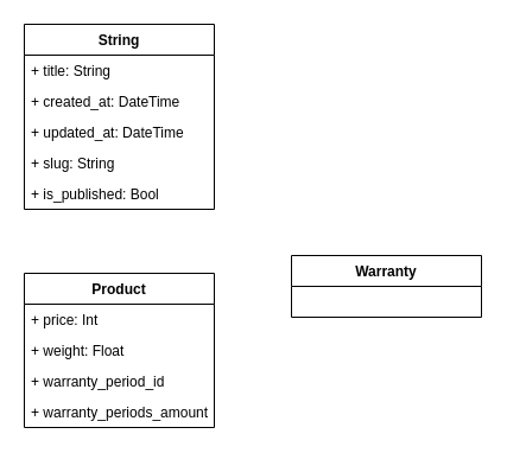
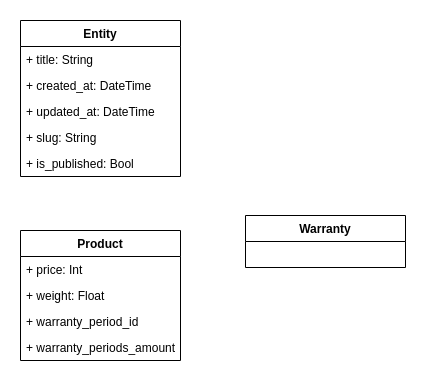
  <mxCell id="0" />
  <mxCell id="1" parent="0" />
- <mxCell id="2" value="String" style="swimlane;fontStyle=1;align=center;verticalAlign=top;childLayout=stackLayout;horizontal=1;startSize=26;horizontalStack=0;resizeParent=1;resizeParentMax=0;resizeLast=0;collapsible=1;marginBottom=0;" vertex="1" parent="1"><mxGeometry x="20" y="20" width="160" height="156" as="geometry"><mxRectangle x="120" y="200" width="70" height="26" as="alternateBounds" /></mxGeometry></mxCell>
+ <mxCell id="2" value="Entity" style="swimlane;fontStyle=1;align=center;verticalAlign=top;childLayout=stackLayout;horizontal=1;startSize=26;horizontalStack=0;resizeParent=1;resizeParentMax=0;resizeLast=0;collapsible=1;marginBottom=0;" vertex="1" parent="1"><mxGeometry x="20" y="20" width="160" height="156" as="geometry"><mxRectangle x="120" y="200" width="70" height="26" as="alternateBounds" /></mxGeometry></mxCell>
  <mxCell id="3" value="+ title: String&#10;" style="text;strokeColor=none;fillColor=none;align=left;verticalAlign=top;spacingLeft=4;spacingRight=4;overflow=hidden;rotatable=0;points=[[0,0.5],[1,0.5]];portConstraint=eastwest;" vertex="1" parent="2"><mxGeometry y="26" width="160" height="26" as="geometry" /></mxCell>
  <mxCell id="4" value="+ created_at: DateTime" style="text;strokeColor=none;fillColor=none;align=left;verticalAlign=top;spacingLeft=4;spacingRight=4;overflow=hidden;rotatable=0;points=[[0,0.5],[1,0.5]];portConstraint=eastwest;" vertex="1" parent="2"><mxGeometry y="52" width="160" height="26" as="geometry" /></mxCell>
  <mxCell id="5" value="+ updated_at: DateTime" style="text;strokeColor=none;fillColor=none;align=left;verticalAlign=top;spacingLeft=4;spacingRight=4;overflow=hidden;rotatable=0;points=[[0,0.5],[1,0.5]];portConstraint=eastwest;" vertex="1" parent="2"><mxGeometry y="78" width="160" height="26" as="geometry" /></mxCell>
  <mxCell id="6" value="+ slug: String" style="text;strokeColor=none;fillColor=none;align=left;verticalAlign=top;spacingLeft=4;spacingRight=4;overflow=hidden;rotatable=0;points=[[0,0.5],[1,0.5]];portConstraint=eastwest;" vertex="1" parent="2"><mxGeometry y="104" width="160" height="26" as="geometry" /></mxCell>
  <mxCell id="7" value="+ is_published: Bool" style="text;strokeColor=none;fillColor=none;align=left;verticalAlign=top;spacingLeft=4;spacingRight=4;overflow=hidden;rotatable=0;points=[[0,0.5],[1,0.5]];portConstraint=eastwest;" vertex="1" parent="2"><mxGeometry y="130" width="160" height="26" as="geometry" /></mxCell>
  <mxCell id="8" value="Product" style="swimlane;fontStyle=1;align=center;verticalAlign=top;childLayout=stackLayout;horizontal=1;startSize=26;horizontalStack=0;resizeParent=1;resizeParentMax=0;resizeLast=0;collapsible=1;marginBottom=0;" vertex="1" parent="1"><mxGeometry x="20" y="230" width="160" height="130" as="geometry"><mxRectangle x="120" y="200" width="70" height="26" as="alternateBounds" /></mxGeometry></mxCell>
  <mxCell id="9" value="+ price: Int" style="text;strokeColor=none;fillColor=none;align=left;verticalAlign=top;spacingLeft=4;spacingRight=4;overflow=hidden;rotatable=0;points=[[0,0.5],[1,0.5]];portConstraint=eastwest;" vertex="1" parent="8"><mxGeometry y="26" width="160" height="26" as="geometry" /></mxCell>
  <mxCell id="10" value="+ weight: Float" style="text;strokeColor=none;fillColor=none;align=left;verticalAlign=top;spacingLeft=4;spacingRight=4;overflow=hidden;rotatable=0;points=[[0,0.5],[1,0.5]];portConstraint=eastwest;" vertex="1" parent="8"><mxGeometry y="52" width="160" height="26" as="geometry" /></mxCell>
  <mxCell id="11" value="+ warranty_period_id" style="text;strokeColor=none;fillColor=none;align=left;verticalAlign=top;spacingLeft=4;spacingRight=4;overflow=hidden;rotatable=0;points=[[0,0.5],[1,0.5]];portConstraint=eastwest;" vertex="1" parent="8"><mxGeometry y="78" width="160" height="26" as="geometry" /></mxCell>
  <mxCell id="12" value="+ warranty_periods_amount" style="text;strokeColor=none;fillColor=none;align=left;verticalAlign=top;spacingLeft=4;spacingRight=4;overflow=hidden;rotatable=0;points=[[0,0.5],[1,0.5]];portConstraint=eastwest;" vertex="1" parent="8"><mxGeometry y="104" width="160" height="26" as="geometry" /></mxCell>
  <mxCell id="13" value="Warranty" style="swimlane;fontStyle=1;align=center;verticalAlign=top;childLayout=stackLayout;horizontal=1;startSize=26;horizontalStack=0;resizeParent=1;resizeParentMax=0;resizeLast=0;collapsible=1;marginBottom=0;" vertex="1" parent="1"><mxGeometry x="245" y="215" width="160" height="52" as="geometry"><mxRectangle x="120" y="200" width="70" height="26" as="alternateBounds" /></mxGeometry></mxCell>
